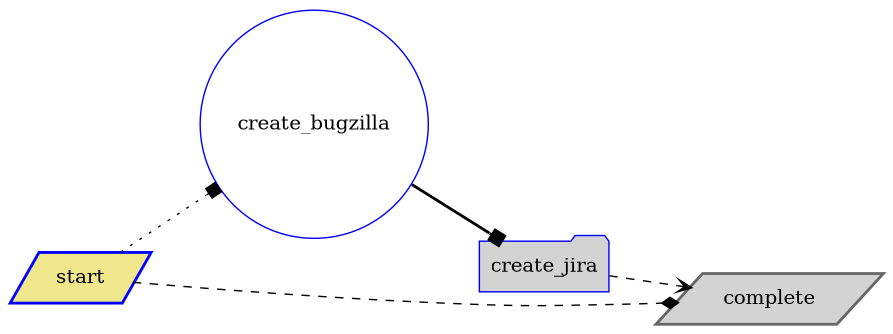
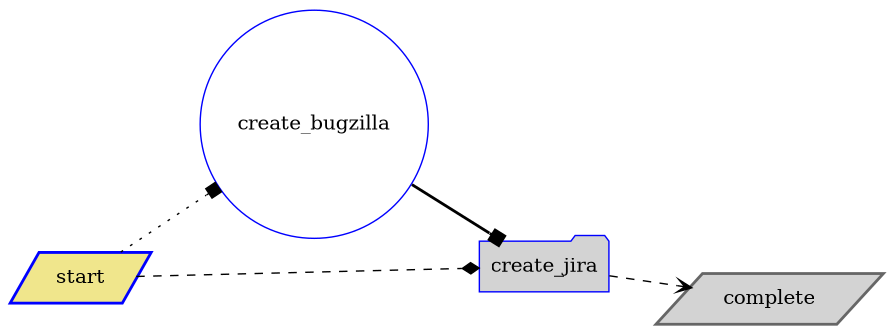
  digraph {
    rankdir=LR
    node [color=blue fillcolor=lightgrey shape=parallelogram style="solid,filled"]
    edge [arrowhead=box style=dashed]
    create_bugzilla [fillcolor=white shape=circle]
    create_jira [shape=folder]
    complete [color=gray40 style="bold,filled"]
    start [fillcolor=khaki style="bold,filled"]
    create_bugzilla -> create_jira [style=bold]
    create_jira -> complete [arrowhead=vee]
    start -> create_bugzilla [style=dotted]
-   start -> complete [arrowhead=diamond]
+   start -> create_jira [arrowhead=diamond]
  }
